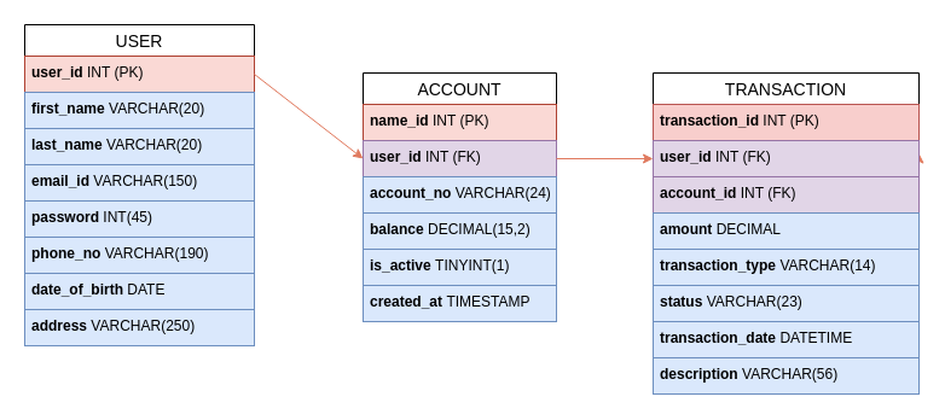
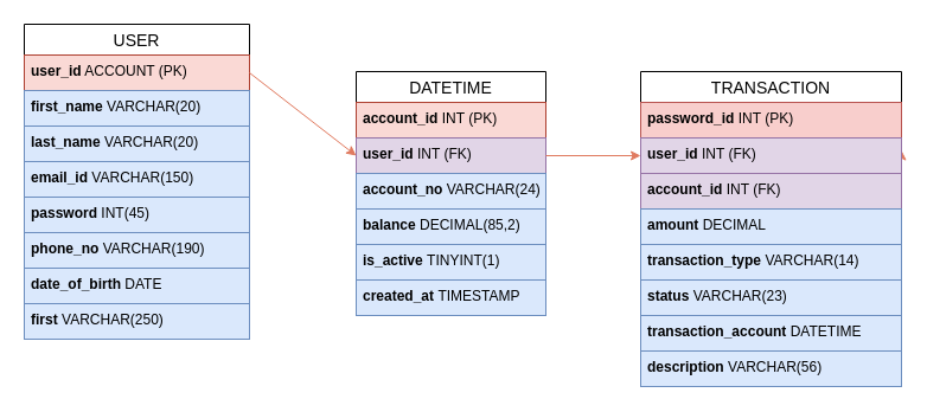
  <mxCell id="0" />
  <mxCell id="1" parent="0" />
  <mxCell id="2" value="USER" style="swimlane;fontStyle=0;childLayout=stackLayout;horizontal=1;startSize=26;horizontalStack=0;resizeParent=1;resizeParentMax=0;resizeLast=0;collapsible=1;marginBottom=0;align=center;fontSize=14;labelBackgroundColor=none;" vertex="1" parent="1"><mxGeometry y="20" width="190" height="266" as="geometry" x="20"><mxRectangle x="150" y="-280" width="80" height="30" as="alternateBounds" /></mxGeometry></mxCell>
- <mxCell id="3" value="&lt;div&gt;&lt;b&gt;user_id&lt;/b&gt; INT (PK)&lt;/div&gt;" style="text;strokeColor=#ae4132;fillColor=#fad9d5;spacingLeft=4;spacingRight=4;overflow=hidden;rotatable=0;points=[[0,0.5],[1,0.5]];portConstraint=eastwest;fontSize=12;whiteSpace=wrap;html=1;labelBackgroundColor=none;" vertex="1" parent="2"><mxGeometry y="26" width="190" height="30" as="geometry" /></mxCell>
+ <mxCell id="3" value="&lt;div&gt;&lt;b&gt;user_id&lt;/b&gt; ACCOUNT (PK)&lt;/div&gt;" style="text;strokeColor=#ae4132;fillColor=#fad9d5;spacingLeft=4;spacingRight=4;overflow=hidden;rotatable=0;points=[[0,0.5],[1,0.5]];portConstraint=eastwest;fontSize=12;whiteSpace=wrap;html=1;labelBackgroundColor=none;" vertex="1" parent="2"><mxGeometry y="26" width="190" height="30" as="geometry" /></mxCell>
  <mxCell id="4" value="&lt;b&gt;first_name &lt;/b&gt;VARCHAR(20)&lt;div&gt;&lt;br&gt;&lt;/div&gt;&lt;div&gt;&lt;br&gt;&lt;/div&gt;" style="text;strokeColor=#6c8ebf;fillColor=#dae8fc;spacingLeft=4;spacingRight=4;overflow=hidden;rotatable=0;points=[[0,0.5],[1,0.5]];portConstraint=eastwest;fontSize=12;whiteSpace=wrap;html=1;labelBackgroundColor=none;" vertex="1" parent="2"><mxGeometry y="56" width="190" height="30" as="geometry" /></mxCell>
  <mxCell id="5" value="&lt;b&gt;last_name &lt;/b&gt;VARCHAR(20)" style="text;strokeColor=#6c8ebf;fillColor=#dae8fc;spacingLeft=4;spacingRight=4;overflow=hidden;rotatable=0;points=[[0,0.5],[1,0.5]];portConstraint=eastwest;fontSize=12;whiteSpace=wrap;html=1;labelBackgroundColor=none;" vertex="1" parent="2"><mxGeometry y="86" width="190" height="30" as="geometry" /></mxCell>
  <mxCell id="6" value="&lt;div&gt;&lt;b&gt;email_id &lt;/b&gt;VARCHAR(150)&lt;/div&gt;" style="text;strokeColor=#6c8ebf;fillColor=#dae8fc;spacingLeft=4;spacingRight=4;overflow=hidden;rotatable=0;points=[[0,0.5],[1,0.5]];portConstraint=eastwest;fontSize=12;whiteSpace=wrap;html=1;labelBackgroundColor=none;" vertex="1" parent="2"><mxGeometry y="116" width="190" height="30" as="geometry" /></mxCell>
  <mxCell id="7" value="&lt;b&gt;password &lt;/b&gt;INT(45)" style="text;strokeColor=#6c8ebf;fillColor=#dae8fc;spacingLeft=4;spacingRight=4;overflow=hidden;rotatable=0;points=[[0,0.5],[1,0.5]];portConstraint=eastwest;fontSize=12;whiteSpace=wrap;html=1;labelBackgroundColor=none;" vertex="1" parent="2"><mxGeometry y="146" width="190" height="30" as="geometry" /></mxCell>
  <mxCell id="8" value="&lt;div&gt;&lt;b&gt;phone_no &lt;/b&gt;VARCHAR(190)&lt;/div&gt;" style="text;strokeColor=#6c8ebf;fillColor=#dae8fc;spacingLeft=4;spacingRight=4;overflow=hidden;rotatable=0;points=[[0,0.5],[1,0.5]];portConstraint=eastwest;fontSize=12;whiteSpace=wrap;html=1;labelBackgroundColor=none;" vertex="1" parent="2"><mxGeometry y="176" width="190" height="30" as="geometry" /></mxCell>
  <mxCell id="9" value="&lt;b&gt;date_of_birth &lt;/b&gt;DATE" style="text;strokeColor=#6c8ebf;fillColor=#dae8fc;spacingLeft=4;spacingRight=4;overflow=hidden;rotatable=0;points=[[0,0.5],[1,0.5]];portConstraint=eastwest;fontSize=12;whiteSpace=wrap;html=1;labelBackgroundColor=none;" vertex="1" parent="2"><mxGeometry y="206" width="190" height="30" as="geometry" /></mxCell>
- <mxCell id="10" value="&lt;b&gt;address &lt;/b&gt;VARCHAR(250)" style="text;strokeColor=#6c8ebf;fillColor=#dae8fc;spacingLeft=4;spacingRight=4;overflow=hidden;rotatable=0;points=[[0,0.5],[1,0.5]];portConstraint=eastwest;fontSize=12;whiteSpace=wrap;html=1;labelBackgroundColor=none;" vertex="1" parent="2"><mxGeometry y="236" width="190" height="30" as="geometry" /></mxCell>
- <mxCell id="11" value="ACCOUNT" style="swimlane;fontStyle=0;childLayout=stackLayout;horizontal=1;startSize=26;horizontalStack=0;resizeParent=1;resizeParentMax=0;resizeLast=0;collapsible=1;marginBottom=0;align=center;fontSize=14;" vertex="1" parent="1"><mxGeometry x="300" y="60" width="160" height="206" as="geometry" /></mxCell>
- <mxCell id="12" value="&lt;b&gt;name_id &lt;/b&gt;INT (PK)" style="text;strokeColor=#ae4132;fillColor=#fad9d5;spacingLeft=4;spacingRight=4;overflow=hidden;rotatable=0;points=[[0,0.5],[1,0.5]];portConstraint=eastwest;fontSize=12;whiteSpace=wrap;html=1;" vertex="1" parent="11"><mxGeometry y="26" width="160" height="30" as="geometry" /></mxCell>
+ <mxCell id="10" value="&lt;b&gt;first &lt;/b&gt;VARCHAR(250)" style="text;strokeColor=#6c8ebf;fillColor=#dae8fc;spacingLeft=4;spacingRight=4;overflow=hidden;rotatable=0;points=[[0,0.5],[1,0.5]];portConstraint=eastwest;fontSize=12;whiteSpace=wrap;html=1;labelBackgroundColor=none;" vertex="1" parent="2"><mxGeometry y="236" width="190" height="30" as="geometry" /></mxCell>
+ <mxCell id="11" value="DATETIME" style="swimlane;fontStyle=0;childLayout=stackLayout;horizontal=1;startSize=26;horizontalStack=0;resizeParent=1;resizeParentMax=0;resizeLast=0;collapsible=1;marginBottom=0;align=center;fontSize=14;" vertex="1" parent="1"><mxGeometry x="300" y="60" width="160" height="206" as="geometry" /></mxCell>
+ <mxCell id="12" value="&lt;b&gt;account_id &lt;/b&gt;INT (PK)" style="text;strokeColor=#ae4132;fillColor=#fad9d5;spacingLeft=4;spacingRight=4;overflow=hidden;rotatable=0;points=[[0,0.5],[1,0.5]];portConstraint=eastwest;fontSize=12;whiteSpace=wrap;html=1;" vertex="1" parent="11"><mxGeometry y="26" width="160" height="30" as="geometry" /></mxCell>
  <mxCell id="13" value="&lt;b&gt;user_id &lt;/b&gt;INT (FK)" style="text;spacingLeft=4;spacingRight=4;overflow=hidden;rotatable=0;points=[[0,0.5],[1,0.5]];portConstraint=eastwest;fontSize=12;whiteSpace=wrap;html=1;fillColor=#e1d5e7;strokeColor=#9673a6;" vertex="1" parent="11"><mxGeometry y="56" width="160" height="30" as="geometry" /></mxCell>
  <mxCell id="14" value="&lt;span class=&quot;hljs-type&quot;&gt;&lt;b&gt;account_no &lt;/b&gt;VARCHAR&lt;/span&gt;(&lt;span class=&quot;hljs-number&quot;&gt;24&lt;/span&gt;)" style="text;strokeColor=#6c8ebf;fillColor=#dae8fc;spacingLeft=4;spacingRight=4;overflow=hidden;rotatable=0;points=[[0,0.5],[1,0.5]];portConstraint=eastwest;fontSize=12;whiteSpace=wrap;html=1;" vertex="1" parent="11"><mxGeometry y="86" width="160" height="30" as="geometry" /></mxCell>
- <mxCell id="15" value="&lt;b&gt;balance &lt;/b&gt;&lt;span class=&quot;hljs-type&quot;&gt;DECIMAL&lt;/span&gt;(&lt;span class=&quot;hljs-number&quot;&gt;15&lt;/span&gt;,&lt;span class=&quot;hljs-number&quot;&gt;2&lt;/span&gt;)" style="text;strokeColor=#6c8ebf;fillColor=#dae8fc;spacingLeft=4;spacingRight=4;overflow=hidden;rotatable=0;points=[[0,0.5],[1,0.5]];portConstraint=eastwest;fontSize=12;whiteSpace=wrap;html=1;" vertex="1" parent="11"><mxGeometry y="116" width="160" height="30" as="geometry" /></mxCell>
+ <mxCell id="15" value="&lt;b&gt;balance &lt;/b&gt;&lt;span class=&quot;hljs-type&quot;&gt;DECIMAL&lt;/span&gt;(&lt;span class=&quot;hljs-number&quot;&gt;85&lt;/span&gt;,&lt;span class=&quot;hljs-number&quot;&gt;2&lt;/span&gt;)" style="text;strokeColor=#6c8ebf;fillColor=#dae8fc;spacingLeft=4;spacingRight=4;overflow=hidden;rotatable=0;points=[[0,0.5],[1,0.5]];portConstraint=eastwest;fontSize=12;whiteSpace=wrap;html=1;" vertex="1" parent="11"><mxGeometry y="116" width="160" height="30" as="geometry" /></mxCell>
  <mxCell id="16" value="&lt;b&gt;is_active &lt;/b&gt;TINYINT(&lt;span class=&quot;hljs-number&quot;&gt;1&lt;/span&gt;)" style="text;strokeColor=#6c8ebf;fillColor=#dae8fc;spacingLeft=4;spacingRight=4;overflow=hidden;rotatable=0;points=[[0,0.5],[1,0.5]];portConstraint=eastwest;fontSize=12;whiteSpace=wrap;html=1;" vertex="1" parent="11"><mxGeometry y="146" width="160" height="30" as="geometry" /></mxCell>
  <mxCell id="17" value="&lt;b&gt;created_at&amp;nbsp;&lt;/b&gt;TIMESTAMP" style="text;strokeColor=#6c8ebf;fillColor=#dae8fc;spacingLeft=4;spacingRight=4;overflow=hidden;rotatable=0;points=[[0,0.5],[1,0.5]];portConstraint=eastwest;fontSize=12;whiteSpace=wrap;html=1;" vertex="1" parent="11"><mxGeometry y="176" width="160" height="30" as="geometry" /></mxCell>
  <mxCell id="18" style="edgeStyle=none;rounded=0;orthogonalLoop=1;jettySize=auto;html=1;exitX=1;exitY=0.5;exitDx=0;exitDy=0;strokeColor=#E07A5F;fontColor=#393C56;fillColor=#F2CC8F;entryX=0;entryY=0.5;entryDx=0;entryDy=0;" edge="1" parent="1" source="3" target="13"><mxGeometry relative="1" as="geometry"><mxPoint x="250" y="60" as="targetPoint" /></mxGeometry></mxCell>
  <mxCell id="19" value="TRANSACTION" style="swimlane;fontStyle=0;childLayout=stackLayout;horizontal=1;startSize=26;horizontalStack=0;resizeParent=1;resizeParentMax=0;resizeLast=0;collapsible=1;marginBottom=0;align=center;fontSize=14;" vertex="1" parent="1"><mxGeometry x="540" y="60" width="220" height="266" as="geometry" /></mxCell>
- <mxCell id="20" value="&lt;b&gt; transaction_id &lt;/b&gt;INT (PK)" style="text;strokeColor=#b85450;fillColor=#f8cecc;spacingLeft=4;spacingRight=4;overflow=hidden;rotatable=0;points=[[0,0.5],[1,0.5]];portConstraint=eastwest;fontSize=12;whiteSpace=wrap;html=1;" vertex="1" parent="19"><mxGeometry y="26" width="220" height="30" as="geometry" /></mxCell>
+ <mxCell id="20" value="&lt;b&gt; password_id &lt;/b&gt;INT (PK)" style="text;strokeColor=#b85450;fillColor=#f8cecc;spacingLeft=4;spacingRight=4;overflow=hidden;rotatable=0;points=[[0,0.5],[1,0.5]];portConstraint=eastwest;fontSize=12;whiteSpace=wrap;html=1;" vertex="1" parent="19"><mxGeometry y="26" width="220" height="30" as="geometry" /></mxCell>
  <mxCell id="21" style="edgeStyle=none;rounded=0;orthogonalLoop=1;jettySize=auto;html=1;exitX=1;exitY=0.5;exitDx=0;exitDy=0;entryX=1;entryY=0.25;entryDx=0;entryDy=0;strokeColor=#E07A5F;fontColor=#393C56;fillColor=#F2CC8F;" edge="1" parent="19" source="22" target="19"><mxGeometry relative="1" as="geometry" /></mxCell>
  <mxCell id="22" value="&lt;b&gt;user_id &lt;/b&gt;INT (FK)" style="text;strokeColor=#9673a6;fillColor=#e1d5e7;spacingLeft=4;spacingRight=4;overflow=hidden;rotatable=0;points=[[0,0.5],[1,0.5]];portConstraint=eastwest;fontSize=12;whiteSpace=wrap;html=1;" vertex="1" parent="19"><mxGeometry y="56" width="220" height="30" as="geometry" /></mxCell>
  <mxCell id="23" value="&lt;b&gt;account_id &lt;/b&gt;INT (FK)" style="text;strokeColor=#9673a6;fillColor=#e1d5e7;spacingLeft=4;spacingRight=4;overflow=hidden;rotatable=0;points=[[0,0.5],[1,0.5]];portConstraint=eastwest;fontSize=12;whiteSpace=wrap;html=1;" vertex="1" parent="19"><mxGeometry y="86" width="220" height="30" as="geometry" /></mxCell>
  <mxCell id="24" value="&lt;b&gt;amount &lt;/b&gt;DECIMAL" style="text;strokeColor=#6c8ebf;fillColor=#dae8fc;spacingLeft=4;spacingRight=4;overflow=hidden;rotatable=0;points=[[0,0.5],[1,0.5]];portConstraint=eastwest;fontSize=12;whiteSpace=wrap;html=1;" vertex="1" parent="19"><mxGeometry y="116" width="220" height="30" as="geometry" /></mxCell>
  <mxCell id="25" value="&lt;b&gt;transaction_type &lt;/b&gt;VARCHAR(14)" style="text;strokeColor=#6c8ebf;fillColor=#dae8fc;spacingLeft=4;spacingRight=4;overflow=hidden;rotatable=0;points=[[0,0.5],[1,0.5]];portConstraint=eastwest;fontSize=12;whiteSpace=wrap;html=1;" vertex="1" parent="19"><mxGeometry y="146" width="220" height="30" as="geometry" /></mxCell>
  <mxCell id="26" value="&lt;b&gt;status &lt;/b&gt;VARCHAR(23)" style="text;strokeColor=#6c8ebf;fillColor=#dae8fc;spacingLeft=4;spacingRight=4;overflow=hidden;rotatable=0;points=[[0,0.5],[1,0.5]];portConstraint=eastwest;fontSize=12;whiteSpace=wrap;html=1;" vertex="1" parent="19"><mxGeometry y="176" width="220" height="30" as="geometry" /></mxCell>
- <mxCell id="27" value="&lt;b&gt;transaction_date &lt;/b&gt;DATETIME" style="text;strokeColor=#6c8ebf;fillColor=#dae8fc;spacingLeft=4;spacingRight=4;overflow=hidden;rotatable=0;points=[[0,0.5],[1,0.5]];portConstraint=eastwest;fontSize=12;whiteSpace=wrap;html=1;" vertex="1" parent="19"><mxGeometry y="206" width="220" height="30" as="geometry" /></mxCell>
+ <mxCell id="27" value="&lt;b&gt;transaction_account &lt;/b&gt;DATETIME" style="text;strokeColor=#6c8ebf;fillColor=#dae8fc;spacingLeft=4;spacingRight=4;overflow=hidden;rotatable=0;points=[[0,0.5],[1,0.5]];portConstraint=eastwest;fontSize=12;whiteSpace=wrap;html=1;" vertex="1" parent="19"><mxGeometry y="206" width="220" height="30" as="geometry" /></mxCell>
  <mxCell id="28" value="&lt;b&gt;description &lt;/b&gt;VARCHAR(56)" style="text;strokeColor=#6c8ebf;fillColor=#dae8fc;spacingLeft=4;spacingRight=4;overflow=hidden;rotatable=0;points=[[0,0.5],[1,0.5]];portConstraint=eastwest;fontSize=12;whiteSpace=wrap;html=1;" vertex="1" parent="19"><mxGeometry y="236" width="220" height="30" as="geometry" /></mxCell>
  <mxCell id="29" style="edgeStyle=none;rounded=0;orthogonalLoop=1;jettySize=auto;html=1;exitX=1;exitY=0.5;exitDx=0;exitDy=0;entryX=0;entryY=0.5;entryDx=0;entryDy=0;strokeColor=#E07A5F;fontColor=#393C56;fillColor=#F2CC8F;" edge="1" parent="1" source="13" target="22"><mxGeometry relative="1" as="geometry" /></mxCell>
